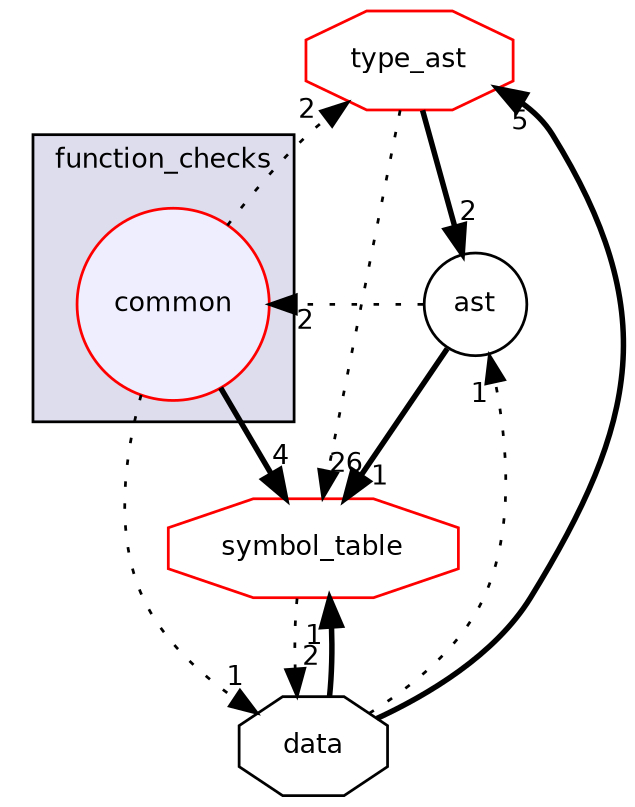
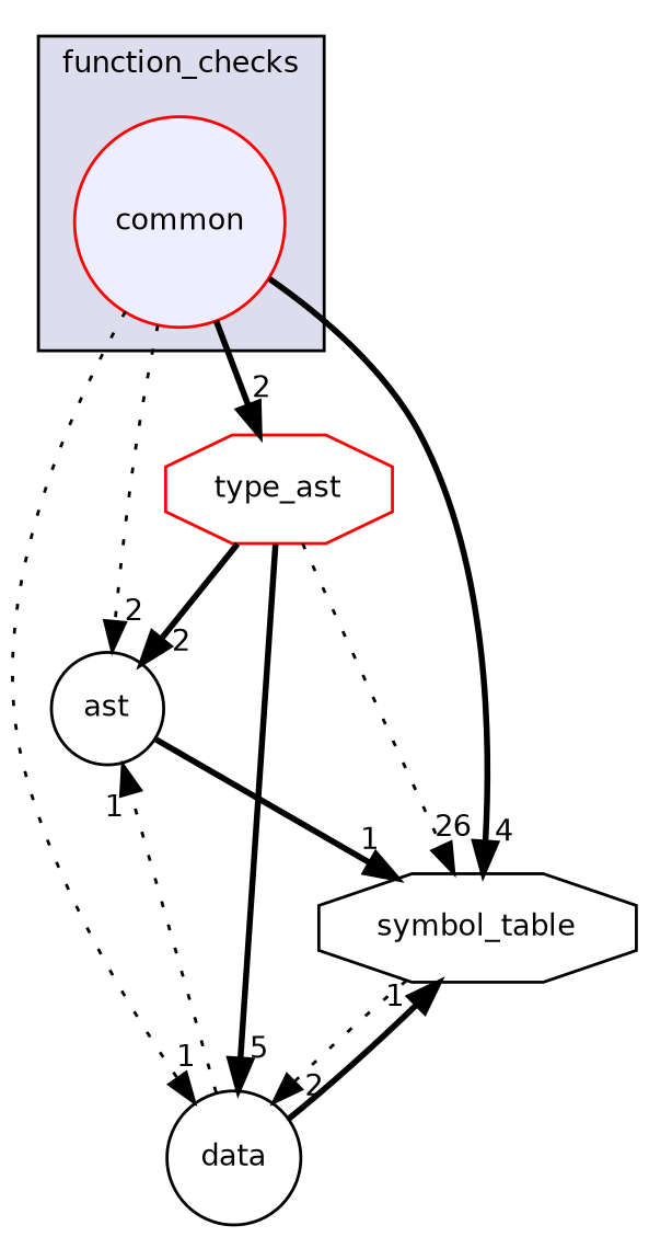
  digraph {
    compound=true
    fontname="DejaVu Sans"
    node [color=red fontname="DejaVu Sans" fontsize=10 shape=circle style=filled]
    edge [fontname="DejaVu Sans" headlabel=2 labeldistance=1.5 labelfontname=Helvetica labelfontsize=10 style=dotted]
    n1 [fillcolor="#eeeeff" label=common pencolor=black]
    n2 [label=ast color="" style=""]
    n3 [fillcolor=white label=type_ast shape=octagon]
-   n4 [label=data shape=octagon color="" style=""]
-   n5 [fillcolor=white label=symbol_table shape=octagon]
+   n4 [label=data color="" style=""]
+   n5 [color=black fillcolor=white label=symbol_table shape=octagon]
    subgraph cluster_1 {
      bgcolor="#ddddee"
      fontsize=10
      label=function_checks
      pencolor=black
      n1
    }
-   n2 -> n1
-   n1 -> n3
+   n1 -> n2
+   n1 -> n3 [style=bold]
    n1 -> n4 [headlabel=1]
    n1 -> n5 [headlabel=4 style=bold]
    n2 -> n5 [headlabel=1 style=bold]
    n3 -> n2 [style=bold]
-   n4 -> n3 [headlabel=5 style=bold]
+   n3 -> n4 [headlabel=5 style=bold]
    n3 -> n5 [headlabel=26]
    n4 -> n2 [headlabel=1]
    n4 -> n5 [headlabel=1 style=bold]
    n5 -> n4
  }
